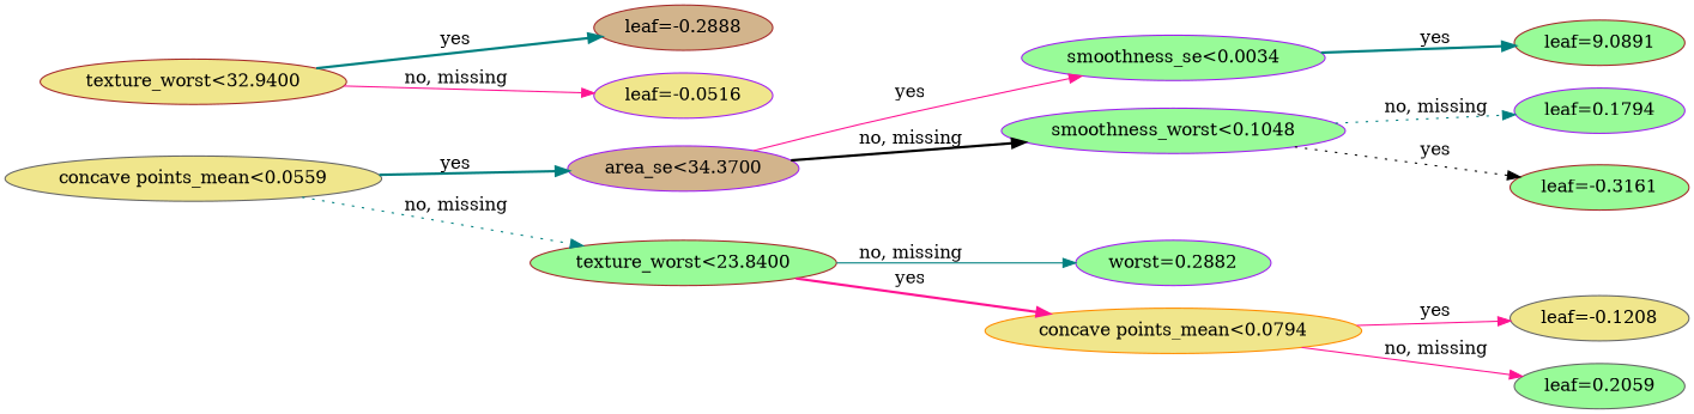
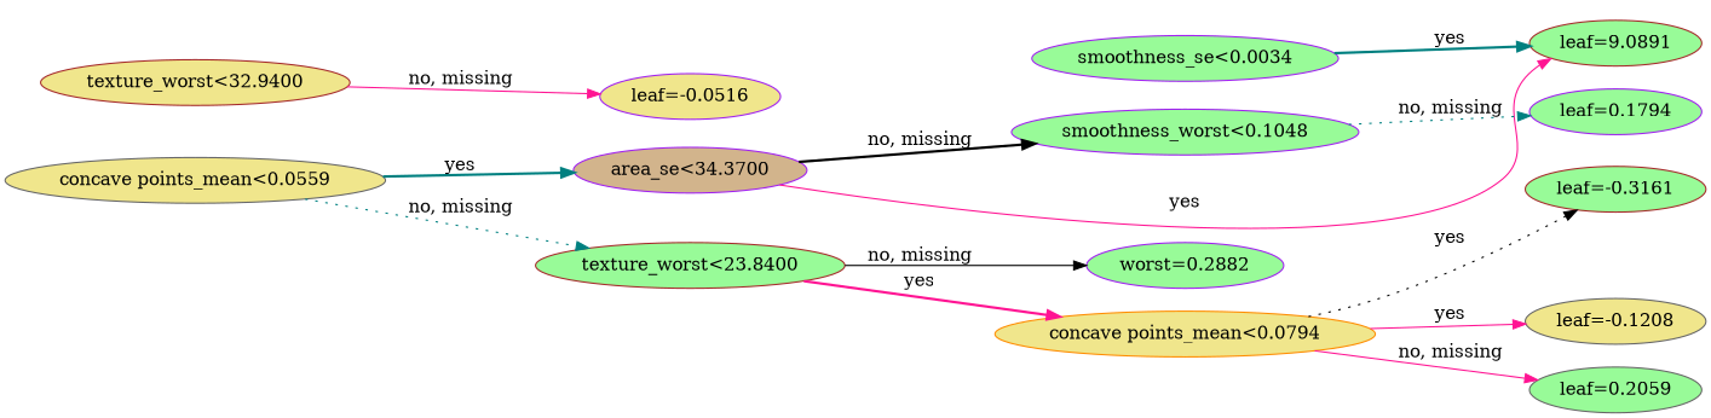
  digraph {
    rankdir=LR
    node [color=purple fillcolor=palegreen style=filled]
    edge [color=teal style=bold]
    n1 [color=gray40 fillcolor=khaki label="concave points_mean<0.0559"]
    n2 [fillcolor=tan label="area_se<34.3700"]
    n3 [color=brown label="texture_worst<23.8400"]
    n4 [label="smoothness_se<0.0034"]
    n5 [label="smoothness_worst<0.1048"]
    n6 [color=darkorange fillcolor=khaki label="concave points_mean<0.0794"]
    n7 [label="worst=0.2882"]
    n8 [color=brown label="leaf=9.0891"]
    n9 [color=brown label="leaf=-0.3161"]
    n10 [label="leaf=0.1794"]
    n11 [color=gray40 fillcolor=khaki label="leaf=-0.1208"]
    n12 [color=gray40 label="leaf=0.2059"]
    n13 [color=brown fillcolor=khaki label="texture_worst<32.9400"]
-   n14 [color=brown fillcolor=tan label="leaf=-0.2888"]
    n15 [fillcolor=khaki label="leaf=-0.0516"]
    n1 -> n2 [label=yes]
    n1 -> n3 [label="no, missing" style=dotted]
-   n2 -> n4 [color=deeppink label=yes style=solid]
+   n2 -> n8 [color=deeppink label=yes style=solid]
    n2 -> n5 [color=black label="no, missing"]
    n3 -> n6 [color=deeppink label=yes]
-   n3 -> n7 [label="no, missing" style=solid]
+   n3 -> n7 [color=black label="no, missing" style=solid]
    n4 -> n8 [label=yes]
-   n5 -> n9 [color=black label=yes style=dotted]
+   n6 -> n9 [color=black label=yes style=dotted]
    n5 -> n10 [label="no, missing" style=dotted]
    n6 -> n11 [color=deeppink label=yes style=solid]
    n6 -> n12 [color=deeppink label="no, missing" style=solid]
-   n13 -> n14 [label=yes]
    n13 -> n15 [color=deeppink label="no, missing" style=solid]
  }
